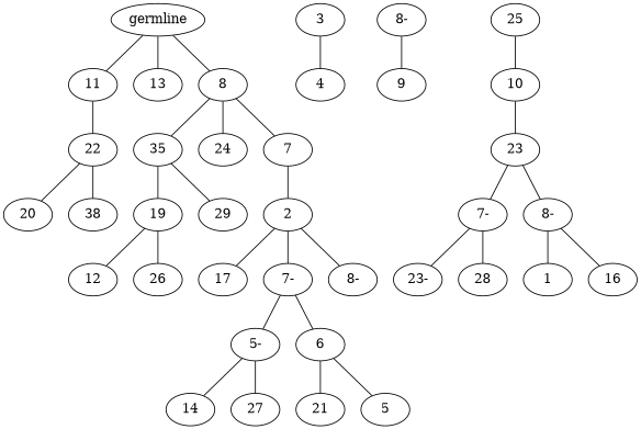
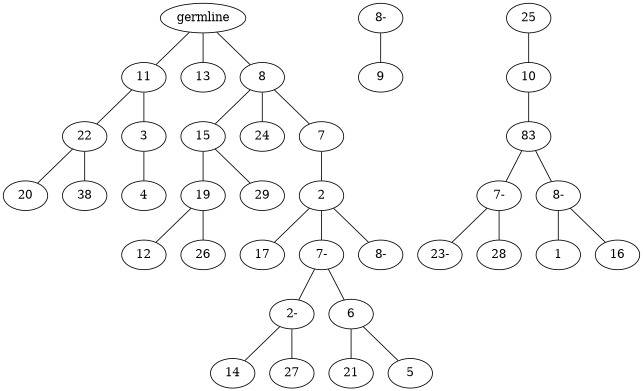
  graph {
    n1 [label=germline]
    n2 [label=11]
    n3 [label=13]
    n4 [label=8]
    n5 [label=22]
    n6 [label=3]
-   n7 [label=35]
+   n7 [label=15]
    n8 [label=24]
    n9 [label=7]
    n10 [label=20]
    n11 [label=38]
    n12 [label=4]
    n13 [label=19]
    n14 [label=29]
    n15 [label=2]
    n16 [label=12]
    n17 [label=26]
    n18 [label=17]
    n19 [label="7-"]
    n20 [label="8-"]
    n21 [label="8-"]
    n22 [label=9]
-   n23 [label="5-"]
+   n23 [label="2-"]
    n24 [label=6]
    n25 [label=25]
    n26 [label=10]
-   n27 [label=23]
+   n27 [label=83]
    n28 [label="7-"]
    n29 [label="8-"]
    n30 [label="23-"]
    n31 [label=28]
    n32 [label=1]
    n33 [label=16]
    n34 [label=14]
    n35 [label=27]
    n36 [label=21]
    n37 [label=5]
    n1 -- n2
    n1 -- n3
    n1 -- n4
    n2 -- n5
+   n2 -- n6
    n4 -- n7
    n4 -- n8
    n4 -- n9
    n5 -- n10
    n5 -- n11
    n6 -- n12
    n7 -- n13
    n7 -- n14
    n9 -- n15
    n13 -- n16
    n13 -- n17
    n15 -- n18
    n15 -- n19
    n15 -- n20
    n19 -- n23
    n19 -- n24
    n21 -- n22
    n23 -- n34
    n23 -- n35
    n24 -- n36
    n24 -- n37
    n25 -- n26
    n26 -- n27
    n27 -- n28
    n27 -- n29
    n28 -- n30
    n28 -- n31
    n29 -- n32
    n29 -- n33
  }
